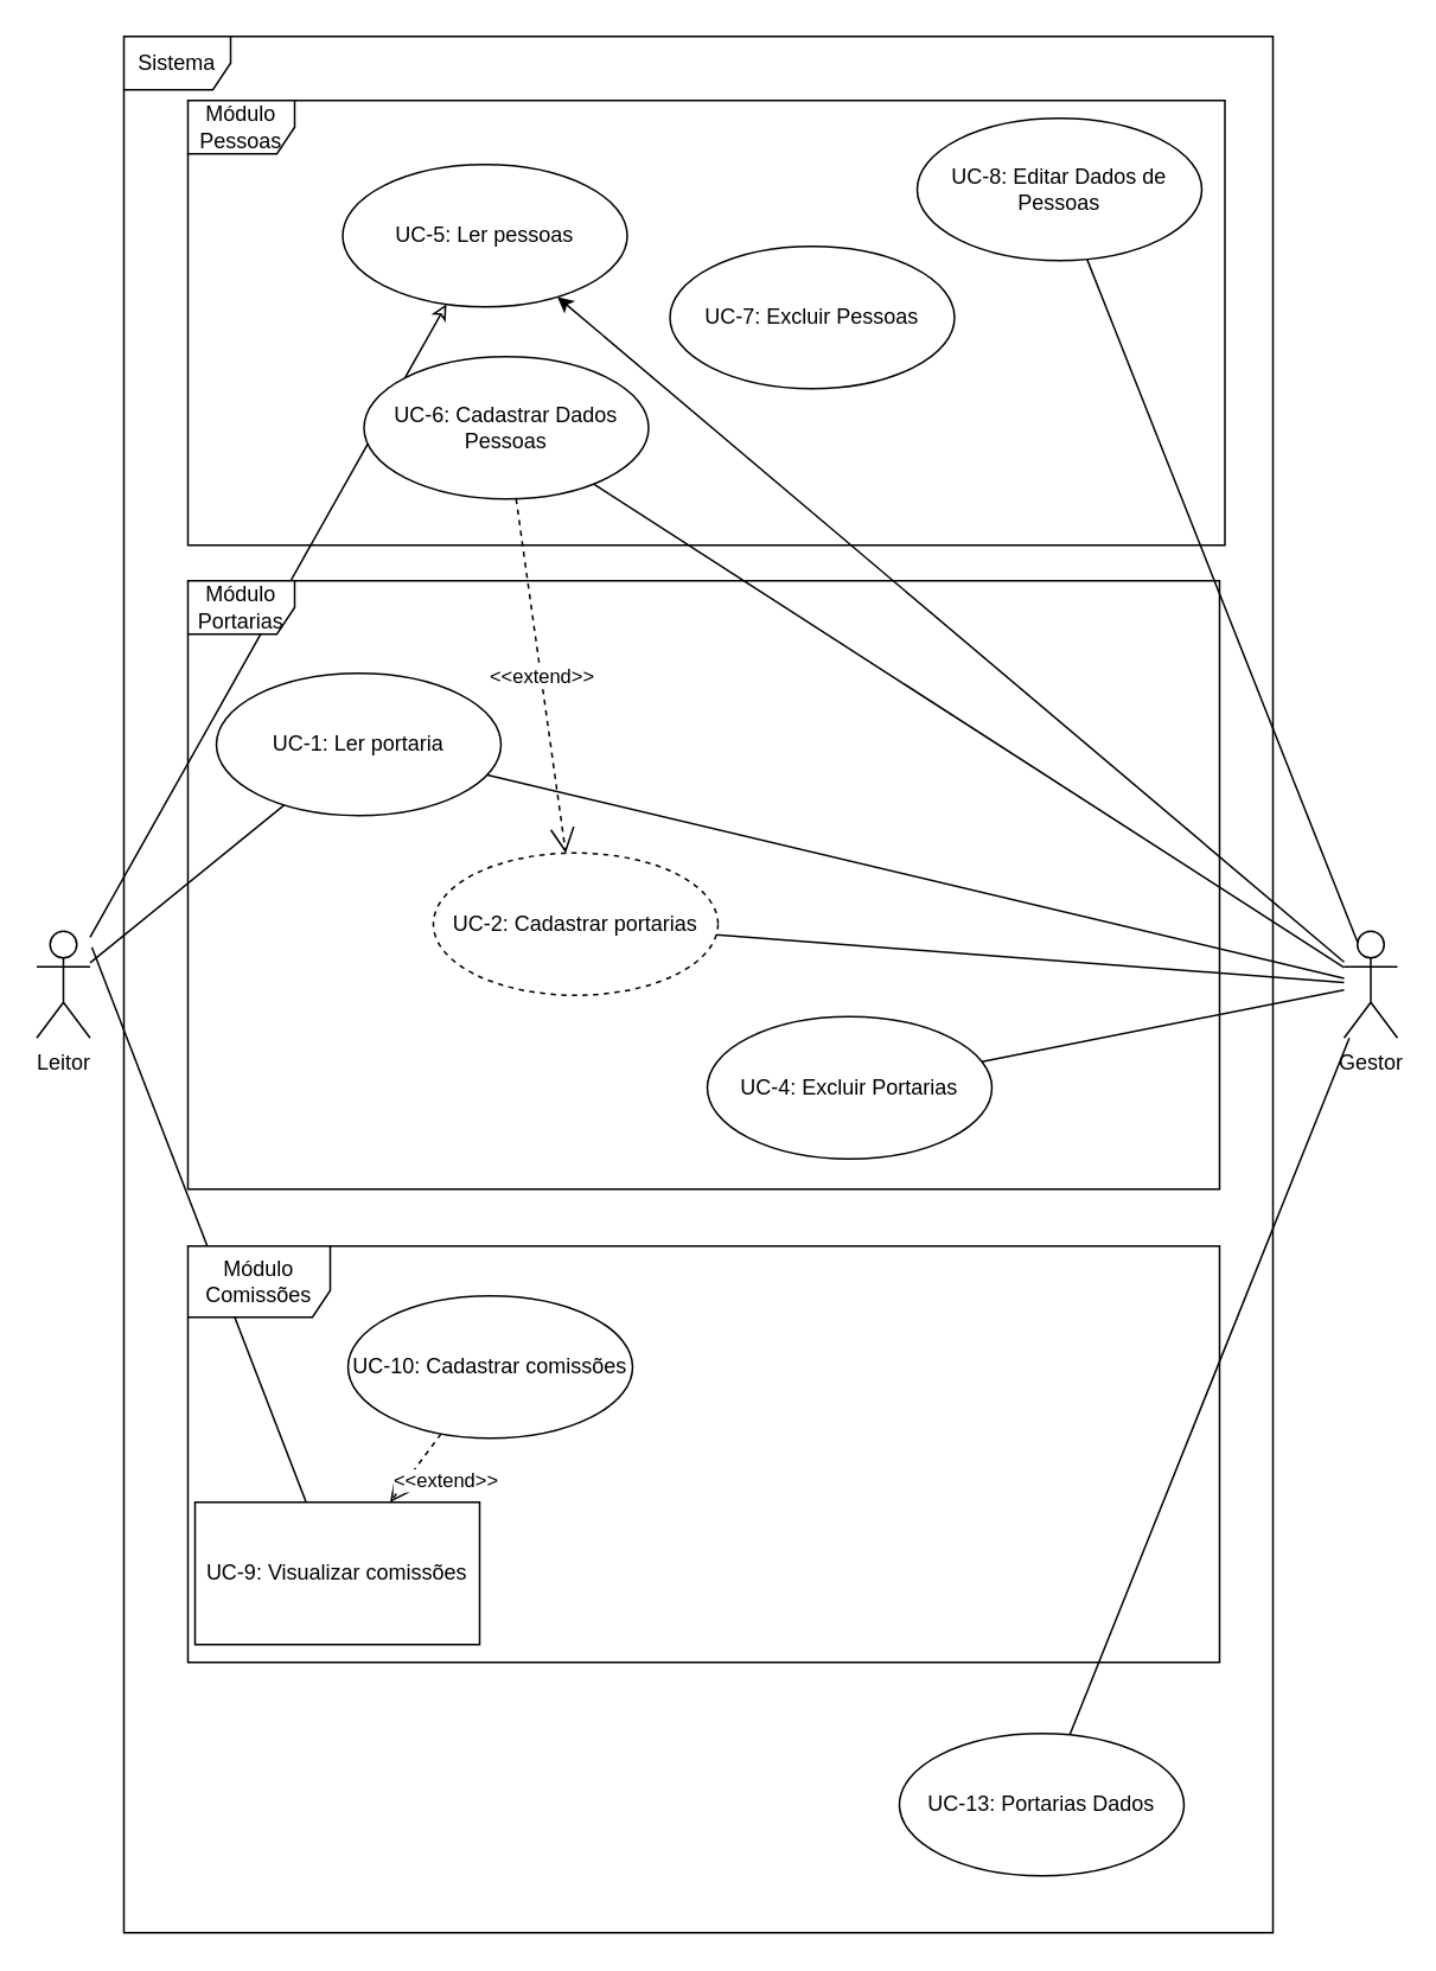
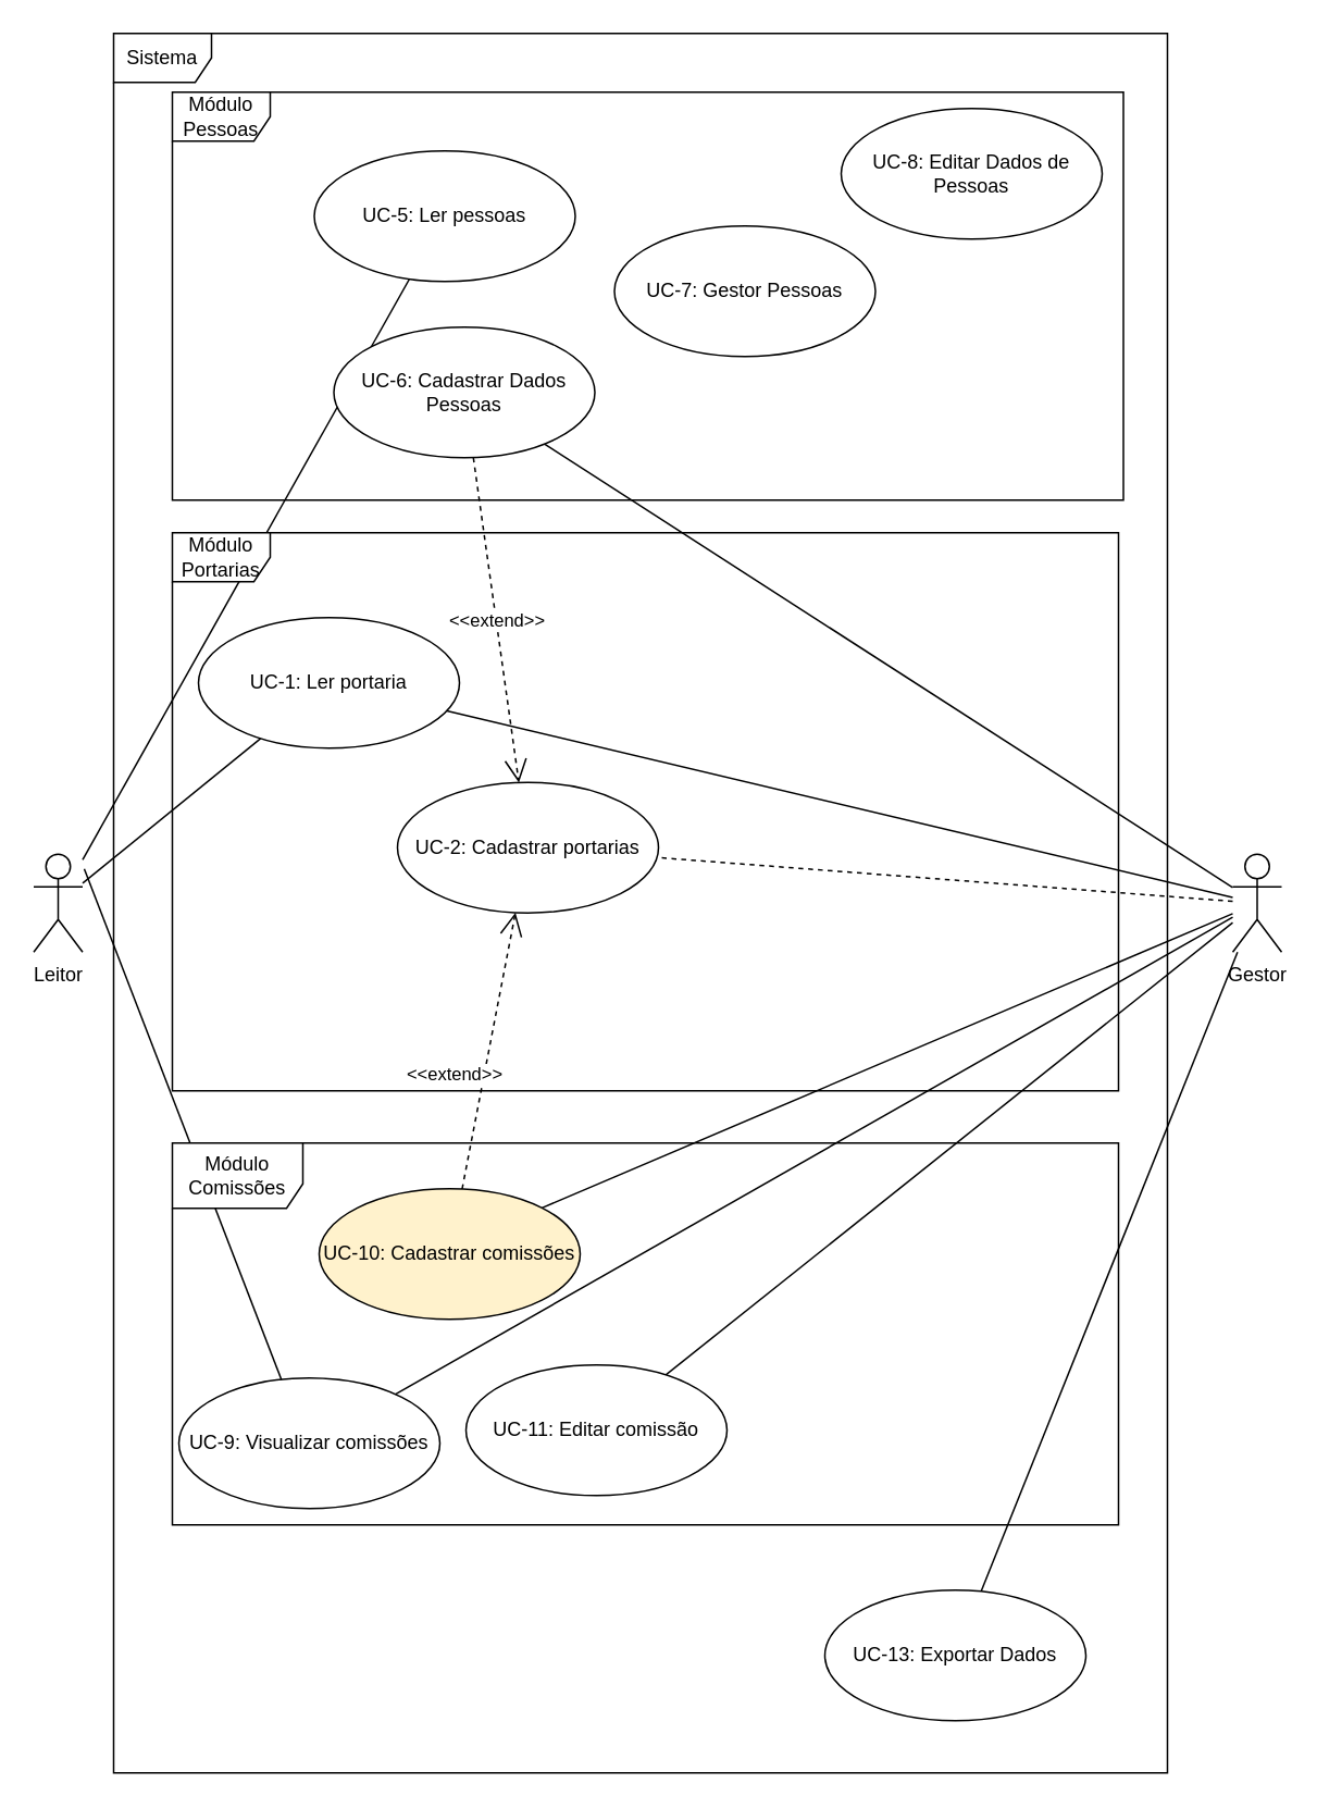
  <mxCell id="0" />
  <mxCell id="1" parent="0" />
  <mxCell id="2" style="rounded=0;orthogonalLoop=1;jettySize=auto;html=1;endArrow=none;endFill=0;entryX=0.396;entryY=0.029;entryDx=0;entryDy=0;entryPerimeter=0;movable=0;resizable=0;rotatable=0;deletable=0;editable=0;locked=1;connectable=0;" edge="1" parent="1" target="23"><mxGeometry relative="1" as="geometry"><mxPoint x="51" y="532" as="sourcePoint" /><mxPoint x="181.363" y="836.004" as="targetPoint" /></mxGeometry></mxCell>
  <mxCell id="3" style="rounded=0;orthogonalLoop=1;jettySize=auto;html=1;endArrow=none;endFill=0;movable=0;resizable=0;rotatable=0;deletable=0;editable=0;locked=1;connectable=0;" edge="1" parent="1" source="13" target="29"><mxGeometry relative="1" as="geometry" /></mxCell>
  <mxCell id="4" value="Leitor" style="shape=umlActor;verticalLabelPosition=bottom;verticalAlign=top;html=1;movable=0;resizable=0;rotatable=0;deletable=0;editable=0;locked=1;connectable=0;" vertex="1" parent="1"><mxGeometry x="20" y="523" width="30" height="60" as="geometry" /></mxCell>
- <mxCell id="5" style="rounded=0;orthogonalLoop=1;jettySize=auto;html=1;endArrow=classic;endFill=0;movable=0;resizable=0;rotatable=0;deletable=0;editable=0;locked=1;connectable=0;" edge="1" parent="1" source="4" target="33"><mxGeometry relative="1" as="geometry" /></mxCell>
+ <mxCell id="5" style="rounded=0;orthogonalLoop=1;jettySize=auto;html=1;endArrow=none;endFill=0;movable=0;resizable=0;rotatable=0;deletable=0;editable=0;locked=1;connectable=0;" edge="1" parent="1" source="4" target="33"><mxGeometry relative="1" as="geometry" /></mxCell>
  <mxCell id="6" style="rounded=0;orthogonalLoop=1;jettySize=auto;html=1;endArrow=none;endFill=0;movable=0;resizable=0;rotatable=0;deletable=0;editable=0;locked=1;connectable=0;" edge="1" parent="1" source="13" target="25"><mxGeometry relative="1" as="geometry" /></mxCell>
- <mxCell id="7" style="rounded=0;orthogonalLoop=1;jettySize=auto;html=1;endArrow=none;endFill=0;movable=0;resizable=0;rotatable=0;deletable=0;editable=0;locked=1;connectable=0;" edge="1" parent="1" source="13" target="27"><mxGeometry relative="1" as="geometry" /></mxCell>
- <mxCell id="8" style="rounded=0;orthogonalLoop=1;jettySize=auto;html=1;endArrow=none;endFill=0;movable=0;resizable=0;rotatable=0;deletable=0;editable=0;locked=1;connectable=0;" edge="1" parent="1" source="13" target="28"><mxGeometry relative="1" as="geometry" /></mxCell>
- <mxCell id="11" style="rounded=0;orthogonalLoop=1;jettySize=auto;html=1;movable=0;resizable=0;rotatable=0;deletable=0;editable=0;locked=1;connectable=0;" edge="1" parent="1" source="13" target="33"><mxGeometry relative="1" as="geometry" /></mxCell>
+ <mxCell id="7" style="rounded=0;orthogonalLoop=1;jettySize=auto;html=1;endArrow=none;endFill=0;movable=0;resizable=0;rotatable=0;deletable=0;editable=0;locked=1;connectable=0;dashed=1;" edge="1" parent="1" source="13" target="27"><mxGeometry relative="1" as="geometry" /></mxCell>
+ <mxCell id="9" style="rounded=0;orthogonalLoop=1;jettySize=auto;html=1;endArrow=none;endFill=0;movable=0;resizable=0;rotatable=0;deletable=0;editable=0;locked=1;connectable=0;" edge="1" parent="1" source="13" target="24"><mxGeometry relative="1" as="geometry" /></mxCell>
+ <mxCell id="10" style="rounded=0;orthogonalLoop=1;jettySize=auto;html=1;endArrow=none;endFill=0;movable=0;resizable=0;rotatable=0;deletable=0;editable=0;locked=1;connectable=0;" edge="1" parent="1" source="13" target="23"><mxGeometry relative="1" as="geometry" /></mxCell>
  <mxCell id="12" style="rounded=0;orthogonalLoop=1;jettySize=auto;html=1;endArrow=none;endFill=0;movable=0;resizable=0;rotatable=0;deletable=0;editable=0;locked=1;connectable=0;" edge="1" parent="1" source="13" target="20"><mxGeometry relative="1" as="geometry" /></mxCell>
  <mxCell id="13" value="&lt;div&gt;Gestor&lt;/div&gt;" style="shape=umlActor;verticalLabelPosition=bottom;verticalAlign=top;html=1;movable=0;resizable=0;rotatable=0;deletable=0;editable=0;locked=1;connectable=0;" vertex="1" parent="1"><mxGeometry x="755" y="523" width="30" height="60" as="geometry" /></mxCell>
  <mxCell id="14" value="Sistema" style="shape=umlFrame;whiteSpace=wrap;html=1;pointerEvents=0;movable=0;resizable=0;rotatable=0;deletable=0;editable=0;locked=1;connectable=0;" vertex="1" parent="1"><mxGeometry x="69" y="20" width="646" height="1066" as="geometry" /></mxCell>
  <mxCell id="15" style="rounded=0;orthogonalLoop=1;jettySize=auto;html=1;endArrow=none;endFill=0;movable=0;resizable=0;rotatable=0;deletable=0;editable=0;locked=1;connectable=0;" edge="1" parent="1" source="4" target="25"><mxGeometry relative="1" as="geometry"><mxPoint x="155" y="196" as="sourcePoint" /></mxGeometry></mxCell>
  <mxCell id="16" value="&amp;lt;&amp;lt;extend&amp;gt;&amp;gt;" style="endArrow=open;endSize=12;dashed=1;html=1;rounded=0;movable=0;resizable=0;rotatable=0;deletable=0;editable=0;locked=1;connectable=0;" edge="1" parent="1" source="29" target="27"><mxGeometry width="160" relative="1" as="geometry"><mxPoint x="885" y="346" as="sourcePoint" /><mxPoint x="1045" y="346" as="targetPoint" /></mxGeometry></mxCell>
- <mxCell id="18" style="rounded=0;orthogonalLoop=1;jettySize=auto;html=1;endArrow=none;endFill=0;exitX=0.25;exitY=0.1;exitDx=0;exitDy=0;exitPerimeter=0;movable=0;resizable=0;rotatable=0;deletable=0;editable=0;locked=1;connectable=0;" edge="1" parent="1" source="13" target="31"><mxGeometry relative="1" as="geometry"><mxPoint x="1005" y="576" as="sourcePoint" /></mxGeometry></mxCell>
- <mxCell id="19" value="&lt;div&gt;&amp;lt;&amp;lt;extend&amp;gt;&amp;gt;&lt;/div&gt;" style="endArrow=open;endSize=12;dashed=1;html=1;rounded=0;movable=0;resizable=0;rotatable=0;deletable=0;editable=0;locked=1;connectable=0;" edge="1" parent="1" source="22" target="23"><mxGeometry x="-0.209" y="18" width="160" relative="1" as="geometry"><mxPoint x="745" y="626" as="sourcePoint" /><mxPoint x="905" y="626" as="targetPoint" /><mxPoint as="offset" /></mxGeometry></mxCell>
- <mxCell id="20" value="UC-13: Portarias Dados" style="ellipse;whiteSpace=wrap;html=1;movable=0;resizable=0;rotatable=0;deletable=0;editable=0;locked=1;connectable=0;" vertex="1" parent="1"><mxGeometry x="505" y="974" width="160" height="80" as="geometry" /></mxCell>
+ <mxCell id="17" style="rounded=0;orthogonalLoop=1;jettySize=auto;html=1;entryX=1;entryY=0;entryDx=0;entryDy=0;strokeColor=default;endArrow=none;endFill=0;movable=0;resizable=0;rotatable=0;deletable=0;editable=0;locked=1;connectable=0;" edge="1" parent="1" source="13" target="22"><mxGeometry relative="1" as="geometry"><mxPoint x="995" y="606" as="sourcePoint" /></mxGeometry></mxCell>
+ <mxCell id="19" value="&lt;div&gt;&amp;lt;&amp;lt;extend&amp;gt;&amp;gt;&lt;/div&gt;" style="endArrow=open;endSize=12;dashed=1;html=1;rounded=0;movable=0;resizable=0;rotatable=0;deletable=0;editable=0;locked=1;connectable=0;" edge="1" parent="1" source="22" target="27"><mxGeometry x="-0.209" y="18" width="160" relative="1" as="geometry"><mxPoint x="745" y="626" as="sourcePoint" /><mxPoint x="905" y="626" as="targetPoint" /><mxPoint as="offset" /></mxGeometry></mxCell>
+ <mxCell id="20" value="UC-13: Exportar Dados" style="ellipse;whiteSpace=wrap;html=1;movable=0;resizable=0;rotatable=0;deletable=0;editable=0;locked=1;connectable=0;" vertex="1" parent="1"><mxGeometry x="505" y="974" width="160" height="80" as="geometry" /></mxCell>
  <mxCell id="21" value="Módulo Comissões" style="shape=umlFrame;whiteSpace=wrap;html=1;pointerEvents=0;width=80;height=40;movable=0;resizable=0;rotatable=0;deletable=0;editable=0;locked=1;connectable=0;" vertex="1" parent="1"><mxGeometry x="105" y="700" width="580" height="234" as="geometry" /></mxCell>
- <mxCell id="22" value="&lt;div&gt;UC-10: Cadastrar comissões&lt;/div&gt;" style="ellipse;whiteSpace=wrap;html=1;movable=0;resizable=0;rotatable=0;deletable=0;editable=0;locked=1;connectable=0;" vertex="1" parent="1"><mxGeometry x="195" y="728" width="160" height="80" as="geometry" /></mxCell>
- <mxCell id="23" value="UC-9: Visualizar comissões" style="whiteSpace=wrap;html=1;movable=0;resizable=0;rotatable=0;deletable=0;editable=0;locked=1;connectable=0;rounded=0;" vertex="1" parent="1"><mxGeometry x="109" y="844" width="160" height="80" as="geometry" /></mxCell>
+ <mxCell id="22" value="&lt;div&gt;UC-10: Cadastrar comissões&lt;/div&gt;" style="ellipse;whiteSpace=wrap;html=1;movable=0;resizable=0;rotatable=0;deletable=0;editable=0;locked=1;connectable=0;fillColor=#fff2cc;" vertex="1" parent="1"><mxGeometry x="195" y="728" width="160" height="80" as="geometry" /></mxCell>
+ <mxCell id="23" value="UC-9: Visualizar comissões" style="ellipse;whiteSpace=wrap;html=1;movable=0;resizable=0;rotatable=0;deletable=0;editable=0;locked=1;connectable=0;" vertex="1" parent="1"><mxGeometry x="109" y="844" width="160" height="80" as="geometry" /></mxCell>
+ <mxCell id="24" value="UC-11: Editar comissão" style="ellipse;whiteSpace=wrap;html=1;movable=0;resizable=0;rotatable=0;deletable=0;editable=0;locked=1;connectable=0;" vertex="1" parent="1"><mxGeometry x="285" y="836" width="160" height="80" as="geometry" /></mxCell>
  <mxCell id="25" value="UC-1: Ler portaria" style="ellipse;whiteSpace=wrap;html=1;movable=0;resizable=0;rotatable=0;deletable=0;editable=0;locked=1;connectable=0;" vertex="1" parent="1"><mxGeometry x="121" y="378" width="160" height="80" as="geometry" /></mxCell>
  <mxCell id="26" value="Módulo Portarias" style="shape=umlFrame;whiteSpace=wrap;html=1;pointerEvents=0;movable=0;resizable=0;rotatable=0;deletable=0;editable=0;locked=1;connectable=0;" vertex="1" parent="1"><mxGeometry x="105" y="326" width="580" height="342" as="geometry" /></mxCell>
- <mxCell id="27" value="&lt;div&gt;UC-2: Cadastrar portarias&lt;/div&gt;" style="ellipse;whiteSpace=wrap;html=1;movable=0;resizable=0;rotatable=0;deletable=0;editable=0;locked=1;connectable=0;dashed=1;" vertex="1" parent="1"><mxGeometry x="243" y="479" width="160" height="80" as="geometry" /></mxCell>
- <mxCell id="28" value="&lt;div&gt;UC-4: Excluir&amp;nbsp;&lt;span style=&quot;background-color: initial;&quot;&gt;Portarias&lt;/span&gt;&lt;/div&gt;" style="ellipse;whiteSpace=wrap;html=1;movable=0;resizable=0;rotatable=0;deletable=0;editable=0;locked=1;connectable=0;" vertex="1" parent="1"><mxGeometry x="397" y="571" width="160" height="80" as="geometry" /></mxCell>
+ <mxCell id="27" value="&lt;div&gt;UC-2: Cadastrar portarias&lt;/div&gt;" style="ellipse;whiteSpace=wrap;html=1;movable=0;resizable=0;rotatable=0;deletable=0;editable=0;locked=1;connectable=0;" vertex="1" parent="1"><mxGeometry x="243" y="479" width="160" height="80" as="geometry" /></mxCell>
  <mxCell id="29" value="UC-6: Cadastrar Dados Pessoas" style="ellipse;whiteSpace=wrap;html=1;movable=0;resizable=0;rotatable=0;deletable=0;editable=0;locked=1;connectable=0;" vertex="1" parent="1"><mxGeometry x="204" y="200" width="160" height="80" as="geometry" /></mxCell>
  <mxCell id="30" value="Módulo Pessoas" style="shape=umlFrame;whiteSpace=wrap;html=1;pointerEvents=0;movable=0;resizable=0;rotatable=0;deletable=0;editable=0;locked=1;connectable=0;" vertex="1" parent="1"><mxGeometry x="105" y="56" width="583" height="250" as="geometry" /></mxCell>
  <mxCell id="31" value="UC-8: Editar Dados de Pessoas" style="ellipse;whiteSpace=wrap;html=1;movable=0;resizable=0;rotatable=0;deletable=0;editable=0;locked=1;connectable=0;" vertex="1" parent="1"><mxGeometry x="515" y="66" width="160" height="80" as="geometry" /></mxCell>
- <mxCell id="32" value="&lt;div&gt;UC-7: Excluir Pessoas&lt;/div&gt;" style="ellipse;whiteSpace=wrap;html=1;movable=0;resizable=0;rotatable=0;deletable=0;editable=0;locked=1;connectable=0;" vertex="1" parent="1"><mxGeometry x="376" y="138" width="160" height="80" as="geometry" /></mxCell>
+ <mxCell id="32" value="&lt;div&gt;UC-7: Gestor Pessoas&lt;/div&gt;" style="ellipse;whiteSpace=wrap;html=1;movable=0;resizable=0;rotatable=0;deletable=0;editable=0;locked=1;connectable=0;" vertex="1" parent="1"><mxGeometry x="376" y="138" width="160" height="80" as="geometry" /></mxCell>
  <mxCell id="33" value="UC-5: Ler pessoas" style="ellipse;whiteSpace=wrap;html=1;movable=0;resizable=0;rotatable=0;deletable=0;editable=0;locked=1;connectable=0;" vertex="1" parent="1"><mxGeometry x="192" y="92" width="160" height="80" as="geometry" /></mxCell>
